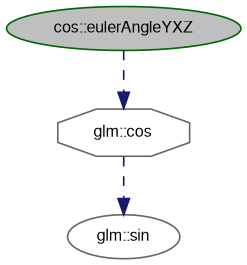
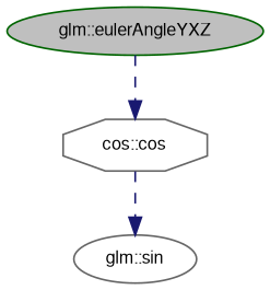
  digraph {
    rankdir=TB
    node [color=gray40 fontname=FreeSans fontsize=10 shape=ellipse]
    edge [color=midnightblue fontname=FreeSans fontsize=10 labelfontname=FreeSans labelfontsize=10 style=dashed]
-   n1 [color=darkgreen fillcolor=grey75 fontcolor=black height=0.2 label="cos::eulerAngleYXZ" style=filled width=0.4]
-   n2 [height=0.2 label="glm::cos" shape=octagon width=0.4]
+   n1 [color=darkgreen fillcolor=grey75 fontcolor=black height=0.2 label="glm::eulerAngleYXZ" style=filled width=0.4]
+   n2 [height=0.2 label="cos::cos" shape=octagon width=0.4]
    n3 [height=0.2 label="glm::sin" width=0.4]
    n1 -> n2
    n2 -> n3
  }
